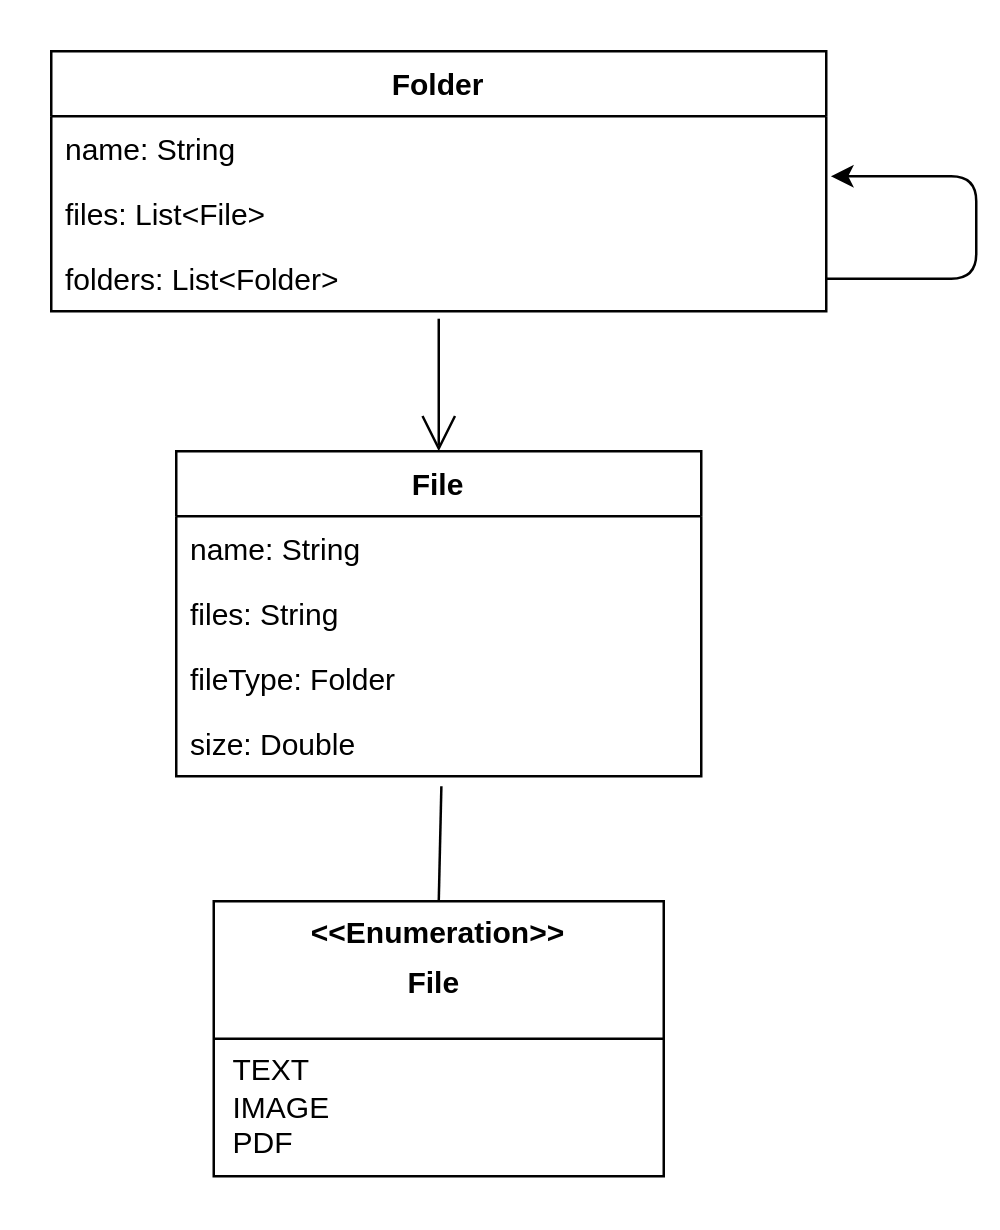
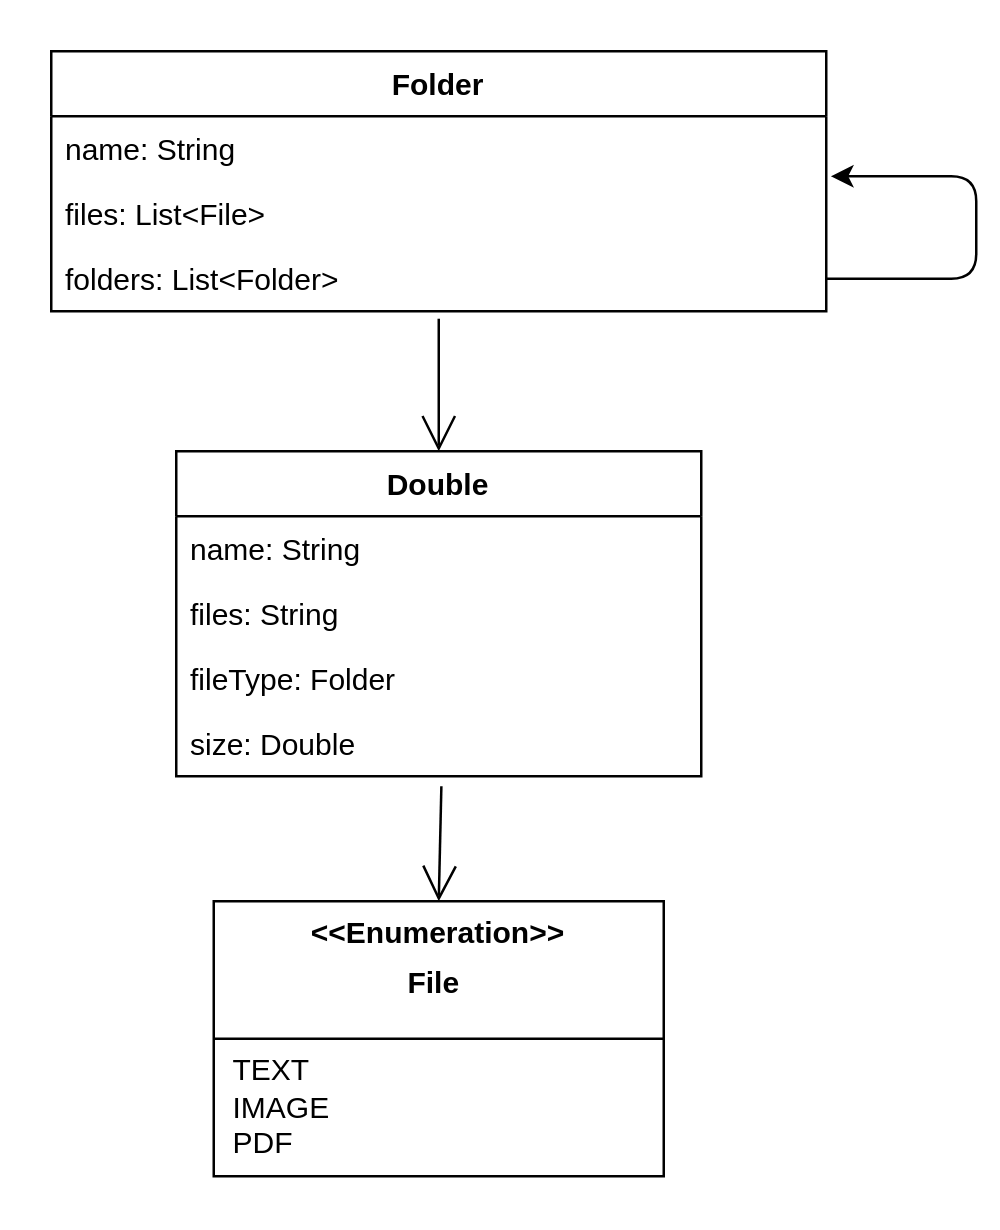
  <mxCell id="0" />
  <mxCell id="1" parent="0" />
  <mxCell id="2" value="Folder" style="swimlane;fontStyle=1;align=center;verticalAlign=top;childLayout=stackLayout;horizontal=1;startSize=26;horizontalStack=0;resizeParent=1;resizeParentMax=0;resizeLast=0;collapsible=1;marginBottom=0;" parent="1" vertex="1"><mxGeometry x="20" y="20" width="310" height="104" as="geometry"><mxRectangle x="254" y="220" width="60" height="26" as="alternateBounds" /></mxGeometry></mxCell>
  <mxCell id="3" value="name: String" style="text;strokeColor=none;fillColor=none;align=left;verticalAlign=top;spacingLeft=4;spacingRight=4;overflow=hidden;rotatable=0;points=[[0,0.5],[1,0.5]];portConstraint=eastwest;" parent="2" vertex="1"><mxGeometry y="26" width="310" height="26" as="geometry" /></mxCell>
  <mxCell id="4" value="files: List&lt;File&gt;" style="text;strokeColor=none;fillColor=none;align=left;verticalAlign=top;spacingLeft=4;spacingRight=4;overflow=hidden;rotatable=0;points=[[0,0.5],[1,0.5]];portConstraint=eastwest;" parent="2" vertex="1"><mxGeometry y="52" width="310" height="26" as="geometry" /></mxCell>
  <mxCell id="5" value="folders: List&lt;Folder&gt;" style="text;strokeColor=none;fillColor=none;align=left;verticalAlign=top;spacingLeft=4;spacingRight=4;overflow=hidden;rotatable=0;points=[[0,0.5],[1,0.5]];portConstraint=eastwest;" parent="2" vertex="1"><mxGeometry y="78" width="310" height="26" as="geometry" /></mxCell>
  <mxCell id="6" value="" style="endArrow=classic;html=1;exitX=1;exitY=0.5;exitDx=0;exitDy=0;entryX=1.006;entryY=-0.077;entryDx=0;entryDy=0;entryPerimeter=0;" edge="1" parent="2" source="5" target="4"><mxGeometry width="50" height="50" relative="1" as="geometry"><mxPoint x="340" y="40" as="sourcePoint" /><mxPoint x="390" y="-10" as="targetPoint" /><Array as="points"><mxPoint x="370" y="91" /><mxPoint x="370" y="50" /></Array></mxGeometry></mxCell>
  <mxCell id="7" value="&lt;p style=&quot;margin: 0px ; margin-top: 6px ; text-align: center&quot;&gt;&lt;b&gt;&amp;lt;&amp;lt;Enumeration&amp;gt;&amp;gt;&lt;/b&gt;&lt;/p&gt;&lt;p style=&quot;margin: 0px ; margin-top: 6px ; text-align: center&quot;&gt;&lt;b&gt;File&amp;nbsp;&lt;/b&gt;&lt;/p&gt;&lt;p style=&quot;margin: 0px ; margin-top: 6px ; text-align: center&quot;&gt;&lt;b&gt;&lt;br&gt;&lt;/b&gt;&lt;/p&gt;&lt;p style=&quot;margin: 0px ; margin-left: 8px&quot;&gt;TEXT&lt;/p&gt;&lt;p style=&quot;margin: 0px ; margin-left: 8px&quot;&gt;IMAGE&lt;/p&gt;&lt;p style=&quot;margin: 0px ; margin-left: 8px&quot;&gt;PDF&lt;/p&gt;" style="align=left;overflow=fill;html=1;dropTarget=0;" parent="1" vertex="1"><mxGeometry x="85" y="360" width="180" height="110" as="geometry" /></mxCell>
- <mxCell id="8" value="" style="endArrow=none;endFill=1;endSize=12;html=1;exitX=0.505;exitY=1.154;exitDx=0;exitDy=0;exitPerimeter=0;entryX=0.5;entryY=0;entryDx=0;entryDy=0;" parent="1" source="15" target="7" edge="1"><mxGeometry width="160" relative="1" as="geometry"><mxPoint x="290" y="110" as="sourcePoint" /><mxPoint x="450" y="110" as="targetPoint" /><Array as="points" /></mxGeometry></mxCell>
+ <mxCell id="8" value="" style="endArrow=open;endFill=1;endSize=12;html=1;exitX=0.505;exitY=1.154;exitDx=0;exitDy=0;exitPerimeter=0;entryX=0.5;entryY=0;entryDx=0;entryDy=0;" parent="1" source="15" target="7" edge="1"><mxGeometry width="160" relative="1" as="geometry"><mxPoint x="290" y="110" as="sourcePoint" /><mxPoint x="450" y="110" as="targetPoint" /><Array as="points" /></mxGeometry></mxCell>
  <mxCell id="9" value="" style="line;strokeWidth=1;fillColor=none;align=left;verticalAlign=middle;spacingTop=-1;spacingLeft=3;spacingRight=3;rotatable=0;labelPosition=right;points=[];portConstraint=eastwest;" parent="1" vertex="1"><mxGeometry x="85" y="411" width="180" height="8" as="geometry" /></mxCell>
  <mxCell id="10" value="" style="endArrow=open;endFill=1;endSize=12;html=1;entryX=0.5;entryY=0;entryDx=0;entryDy=0;exitX=0.5;exitY=1.115;exitDx=0;exitDy=0;exitPerimeter=0;" parent="1" target="11" edge="1" source="5"><mxGeometry width="160" relative="1" as="geometry"><mxPoint x="331" y="96" as="sourcePoint" /><mxPoint x="417" y="96" as="targetPoint" /></mxGeometry></mxCell>
- <mxCell id="11" value="File" style="swimlane;fontStyle=1;align=center;verticalAlign=top;childLayout=stackLayout;horizontal=1;startSize=26;horizontalStack=0;resizeParent=1;resizeParentMax=0;resizeLast=0;collapsible=1;marginBottom=0;" parent="1" vertex="1"><mxGeometry x="70" y="180" width="210" height="130" as="geometry" /></mxCell>
+ <mxCell id="11" value="Double" style="swimlane;fontStyle=1;align=center;verticalAlign=top;childLayout=stackLayout;horizontal=1;startSize=26;horizontalStack=0;resizeParent=1;resizeParentMax=0;resizeLast=0;collapsible=1;marginBottom=0;" parent="1" vertex="1"><mxGeometry x="70" y="180" width="210" height="130" as="geometry" /></mxCell>
  <mxCell id="12" value="name: String" style="text;strokeColor=none;fillColor=none;align=left;verticalAlign=top;spacingLeft=4;spacingRight=4;overflow=hidden;rotatable=0;points=[[0,0.5],[1,0.5]];portConstraint=eastwest;" parent="11" vertex="1"><mxGeometry y="26" width="210" height="26" as="geometry" /></mxCell>
  <mxCell id="13" value="files: String" style="text;strokeColor=none;fillColor=none;align=left;verticalAlign=top;spacingLeft=4;spacingRight=4;overflow=hidden;rotatable=0;points=[[0,0.5],[1,0.5]];portConstraint=eastwest;" parent="11" vertex="1"><mxGeometry y="52" width="210" height="26" as="geometry" /></mxCell>
  <mxCell id="14" value="fileType: Folder" style="text;strokeColor=none;fillColor=none;align=left;verticalAlign=top;spacingLeft=4;spacingRight=4;overflow=hidden;rotatable=0;points=[[0,0.5],[1,0.5]];portConstraint=eastwest;" parent="11" vertex="1"><mxGeometry y="78" width="210" height="26" as="geometry" /></mxCell>
  <mxCell id="15" value="size: Double" style="text;strokeColor=none;fillColor=none;align=left;verticalAlign=top;spacingLeft=4;spacingRight=4;overflow=hidden;rotatable=0;points=[[0,0.5],[1,0.5]];portConstraint=eastwest;" parent="11" vertex="1"><mxGeometry y="104" width="210" height="26" as="geometry" /></mxCell>
